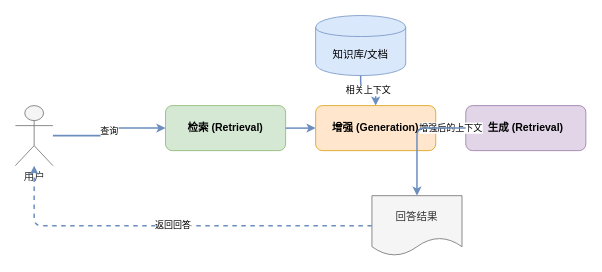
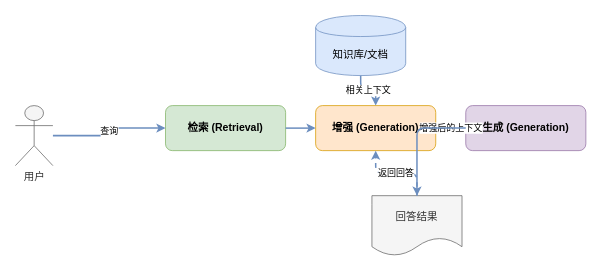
  <mxCell id="0" />
  <mxCell id="1" parent="0" />
  <mxCell id="2" value="用户" style="shape=umlActor;verticalLabelPosition=bottom;verticalAlign=top;html=1;outlineConnect=0;fillColor=#f5f5f5;strokeColor=#666666;fontColor=#333333;fontSize=14;" parent="1" vertex="1"><mxGeometry x="20" y="140" width="50" height="80" as="geometry" /></mxCell>
  <mxCell id="3" value="知识库/文档" style="shape=cylinder;whiteSpace=wrap;html=1;boundedLbl=1;backgroundOutline=1;fillColor=#dae8fc;strokeColor=#6c8ebf;fontSize=14;" parent="1" vertex="1"><mxGeometry x="420" y="20" width="120" height="80" as="geometry" /></mxCell>
  <mxCell id="4" value="检索 (Retrieval)" style="rounded=1;whiteSpace=wrap;html=1;fillColor=#d5e8d4;strokeColor=#82b366;fontSize=14;fontStyle=1" parent="1" vertex="1"><mxGeometry x="220" y="140" width="160" height="60" as="geometry" /></mxCell>
  <mxCell id="5" value="增强 (Generation)" style="rounded=1;whiteSpace=wrap;html=1;fillColor=#ffe6cc;strokeColor=#d79b00;fontSize=14;fontStyle=1" parent="1" vertex="1"><mxGeometry x="420" y="140" width="160" height="60" as="geometry" /></mxCell>
- <mxCell id="6" value="生成 (Retrieval)" style="rounded=1;whiteSpace=wrap;html=1;fillColor=#e1d5e7;strokeColor=#9673a6;fontSize=14;fontStyle=1" parent="1" vertex="1"><mxGeometry x="620" y="140" width="160" height="60" as="geometry" /></mxCell>
+ <mxCell id="6" value="生成 (Generation)" style="rounded=1;whiteSpace=wrap;html=1;fillColor=#e1d5e7;strokeColor=#9673a6;fontSize=14;fontStyle=1" parent="1" vertex="1"><mxGeometry x="620" y="140" width="160" height="60" as="geometry" /></mxCell>
  <mxCell id="7" value="回答结果" style="shape=document;whiteSpace=wrap;html=1;boundedLbl=1;fillColor=#f5f5f5;strokeColor=#666666;fontColor=#333333;fontSize=14;" parent="1" vertex="1"><mxGeometry x="495" y="260" width="120" height="80" as="geometry" /></mxCell>
  <mxCell id="8" value="查询" style="edgeStyle=orthogonalEdgeStyle;rounded=1;orthogonalLoop=1;jettySize=auto;html=1;strokeWidth=2;strokeColor=#6c8ebf;fontSize=12;" parent="1" source="2" target="4" edge="1"><mxGeometry relative="1" as="geometry" /></mxCell>
  <mxCell id="9" value="相关上下文" style="edgeStyle=orthogonalEdgeStyle;rounded=1;orthogonalLoop=1;jettySize=auto;html=1;strokeWidth=2;strokeColor=#6c8ebf;fontSize=12;" parent="1" source="3" target="5" edge="1"><mxGeometry relative="1" as="geometry" /></mxCell>
  <mxCell id="10" value="" style="edgeStyle=orthogonalEdgeStyle;rounded=1;orthogonalLoop=1;jettySize=auto;html=1;strokeWidth=2;strokeColor=#6c8ebf;fontSize=12;" parent="1" source="4" target="5" edge="1"><mxGeometry relative="1" as="geometry" /></mxCell>
  <mxCell id="11" value="增强后的上下文" style="edgeStyle=orthogonalEdgeStyle;rounded=1;orthogonalLoop=1;jettySize=auto;html=1;strokeWidth=2;strokeColor=#6c8ebf;fontSize=12;" parent="1" source="5" target="6" edge="1"><mxGeometry relative="1" as="geometry" /></mxCell>
  <mxCell id="12" value="" style="edgeStyle=orthogonalEdgeStyle;rounded=1;orthogonalLoop=1;jettySize=auto;html=1;strokeWidth=2;strokeColor=#6c8ebf;fontSize=12;" parent="1" source="6" target="7" edge="1"><mxGeometry relative="1" as="geometry" /></mxCell>
- <mxCell id="13" value="返回回答" style="edgeStyle=orthogonalEdgeStyle;rounded=1;orthogonalLoop=1;jettySize=auto;html=1;strokeWidth=2;strokeColor=#6c8ebf;fontSize=12;dashed=1;" parent="1" source="7" target="2" edge="1"><mxGeometry relative="1" as="geometry" /></mxCell>
+ <mxCell id="13" value="返回回答" style="edgeStyle=orthogonalEdgeStyle;rounded=1;orthogonalLoop=1;jettySize=auto;html=1;strokeWidth=2;strokeColor=#6c8ebf;fontSize=12;dashed=1;" parent="1" source="7" target="5" edge="1"><mxGeometry relative="1" as="geometry" /></mxCell>
